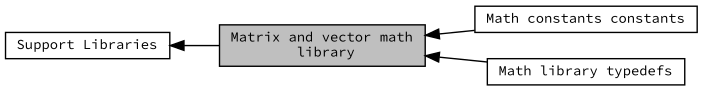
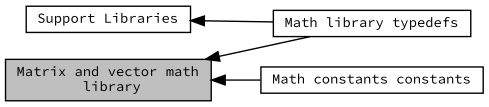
  digraph {
    fontname="Source Code Pro"
    rankdir=LR
    node [color=black fillcolor=white fontname="Source Code Pro" fontsize=10 shape=record style=filled]
    edge [dir=back fontname="Source Code Pro" fontsize=10 labelfontname=Helvetica labelfontsize=10 shape=plaintext style=solid]
    n1 [height=0.2 label="Support Libraries" width=0.4]
    n2 [fillcolor=grey75 fontcolor=black height=0.2 label="Matrix and vector math\l library" width=0.4]
    n3 [height=0.2 label="Math constants constants" width=0.4]
    n4 [height=0.2 label="Math library typedefs" width=0.4]
-   n1 -> n2
+   n1 -> n4
    n2 -> n3
    n2 -> n4
  }
